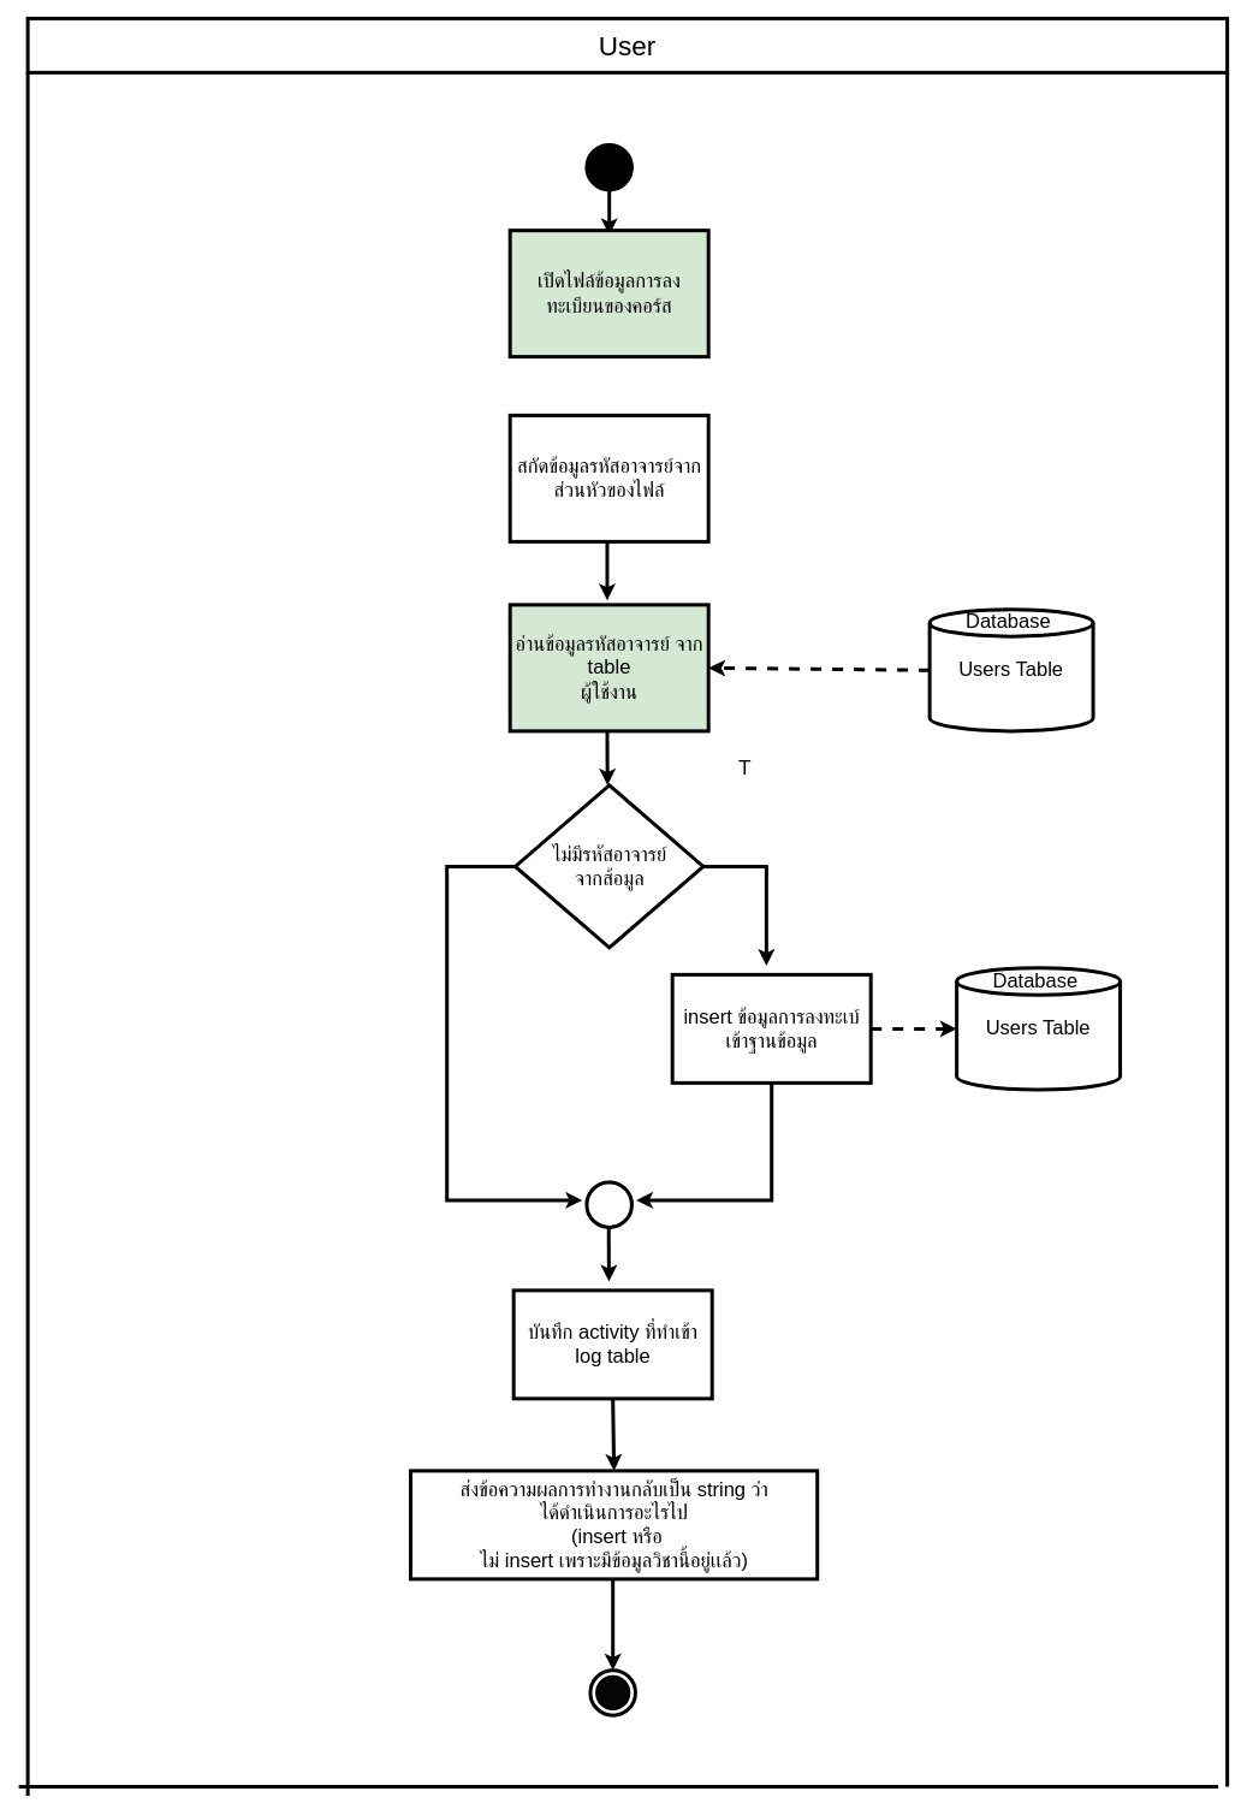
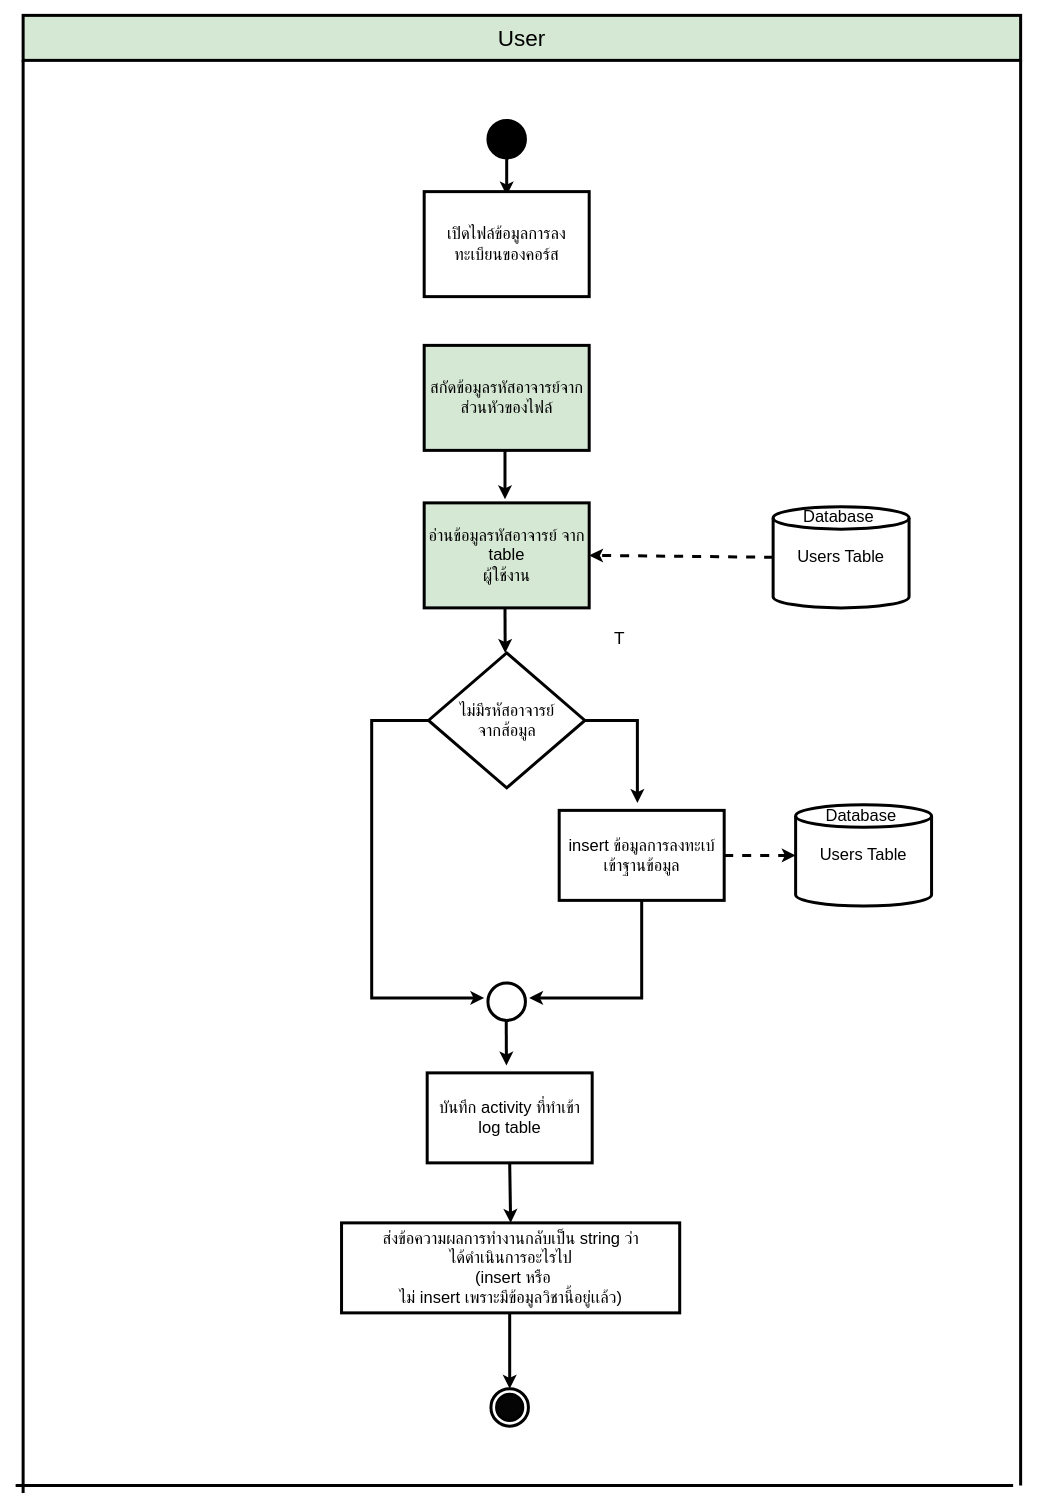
  <mxCell id="0" />
  <mxCell id="1" parent="0" />
- <mxCell id="2" value="&lt;font style=&quot;font-size: 30px;&quot;&gt;User&lt;/font&gt;" style="rounded=0;whiteSpace=wrap;html=1;strokeWidth=4;" parent="1" vertex="1"><mxGeometry x="30" y="20" width="1330" height="60" as="geometry" /></mxCell>
+ <mxCell id="2" value="&lt;font style=&quot;font-size: 30px;&quot;&gt;User&lt;/font&gt;" style="rounded=0;whiteSpace=wrap;html=1;strokeWidth=4;fillColor=#d5e8d4;" parent="1" vertex="1"><mxGeometry x="30" y="20" width="1330" height="60" as="geometry" /></mxCell>
  <mxCell id="3" value="" style="endArrow=none;html=1;rounded=0;entryX=0;entryY=1;entryDx=0;entryDy=0;strokeWidth=4;" parent="1" edge="1"><mxGeometry width="50" height="50" relative="1" as="geometry"><mxPoint x="30" y="1990" as="sourcePoint" /><mxPoint x="30" y="80" as="targetPoint" /></mxGeometry></mxCell>
  <mxCell id="4" value="" style="endArrow=none;html=1;rounded=0;entryX=0;entryY=1;entryDx=0;entryDy=0;strokeWidth=4;" parent="1" edge="1"><mxGeometry width="50" height="50" relative="1" as="geometry"><mxPoint x="1360" y="1980" as="sourcePoint" /><mxPoint x="1360" y="80" as="targetPoint" /></mxGeometry></mxCell>
  <mxCell id="5" value="" style="ellipse;whiteSpace=wrap;html=1;aspect=fixed;fillColor=#000000;strokeWidth=4;" parent="1" vertex="1"><mxGeometry x="649.75" y="160" width="50" height="50" as="geometry" /></mxCell>
  <mxCell id="6" value="" style="endArrow=classic;html=1;rounded=0;exitX=0.5;exitY=1;exitDx=0;exitDy=0;strokeWidth=4;" parent="1" source="5" edge="1"><mxGeometry width="50" height="50" relative="1" as="geometry"><mxPoint x="689.75" y="390" as="sourcePoint" /><mxPoint x="674.75" y="260" as="targetPoint" /></mxGeometry></mxCell>
- <mxCell id="7" value="&lt;span style=&quot;font-size: 22px;&quot;&gt;เปิดไฟล์ข้อมูลการลงทะเบียนของคอร์ส&lt;/span&gt;" style="rounded=0;whiteSpace=wrap;html=1;strokeWidth=4;fillColor=#d5e8d4;" parent="1" vertex="1"><mxGeometry x="564.75" y="255" width="220" height="140" as="geometry" /></mxCell>
- <mxCell id="8" value="&lt;font style=&quot;font-size: 22px;&quot;&gt;สกัดข้อมูลรหัส&lt;font style=&quot;font-size: 22px;&quot;&gt;อาจารย์&lt;/font&gt;จากส่วนหัวของไฟล์&lt;/font&gt;" style="rounded=0;whiteSpace=wrap;html=1;strokeWidth=4;" parent="1" vertex="1"><mxGeometry x="564.75" y="460" width="220" height="140" as="geometry" /></mxCell>
+ <mxCell id="7" value="&lt;span style=&quot;font-size: 22px;&quot;&gt;เปิดไฟล์ข้อมูลการลงทะเบียนของคอร์ส&lt;/span&gt;" style="rounded=0;whiteSpace=wrap;html=1;strokeWidth=4;" parent="1" vertex="1"><mxGeometry x="564.75" y="255" width="220" height="140" as="geometry" /></mxCell>
+ <mxCell id="8" value="&lt;font style=&quot;font-size: 22px;&quot;&gt;สกัดข้อมูลรหัส&lt;font style=&quot;font-size: 22px;&quot;&gt;อาจารย์&lt;/font&gt;จากส่วนหัวของไฟล์&lt;/font&gt;" style="rounded=0;whiteSpace=wrap;html=1;strokeWidth=4;fillColor=#d5e8d4;" parent="1" vertex="1"><mxGeometry x="564.75" y="460" width="220" height="140" as="geometry" /></mxCell>
  <mxCell id="9" value="&lt;font style=&quot;font-size: 22px;&quot;&gt;ส่งข้อความผลการทำงานกลับเป็น string ว่า&lt;br style=&quot;border-color: var(--border-color);&quot;&gt;ได้ดำเนินการอะไรไป&lt;br style=&quot;border-color: var(--border-color);&quot;&gt;&amp;nbsp;(insert หรือ&lt;br style=&quot;border-color: var(--border-color);&quot;&gt;ไม่ insert เพราะมีข้อมูลวิชานี้อยู่เเล้ว)&lt;/font&gt;&lt;span style=&quot;font-size: 22px;&quot;&gt;&lt;br&gt;&lt;/span&gt;" style="rounded=0;whiteSpace=wrap;html=1;strokeWidth=4;" parent="1" vertex="1"><mxGeometry x="454.56" y="1630" width="450.87" height="120" as="geometry" /></mxCell>
  <mxCell id="10" value="" style="endArrow=classic;html=1;rounded=0;exitX=0;exitY=0.5;exitDx=0;exitDy=0;strokeWidth=4;" parent="1" edge="1"><mxGeometry width="50" height="50" relative="1" as="geometry"><mxPoint x="570.5" y="960" as="sourcePoint" /><mxPoint x="644.75" y="1330" as="targetPoint" /><Array as="points"><mxPoint x="494.75" y="960" /><mxPoint x="494.75" y="1330" /></Array></mxGeometry></mxCell>
  <mxCell id="11" value="" style="endArrow=classic;html=1;rounded=0;exitX=1;exitY=0.5;exitDx=0;exitDy=0;strokeWidth=4;" parent="1" edge="1"><mxGeometry width="50" height="50" relative="1" as="geometry"><mxPoint x="779" y="960" as="sourcePoint" /><mxPoint x="849" y="1070" as="targetPoint" /><Array as="points"><mxPoint x="849" y="960" /></Array></mxGeometry></mxCell>
  <mxCell id="12" value="" style="endArrow=none;html=1;rounded=0;strokeWidth=4;" parent="1" edge="1"><mxGeometry width="50" height="50" relative="1" as="geometry"><mxPoint x="20" y="1980" as="sourcePoint" /><mxPoint x="1350" y="1980" as="targetPoint" /></mxGeometry></mxCell>
  <mxCell id="13" value="&lt;font style=&quot;font-size: 22px;&quot;&gt;อ่านข้อมูลรหัส&lt;font style=&quot;border-color: var(--border-color); font-size: 22px;&quot;&gt;อาจารย์&lt;/font&gt;&amp;nbsp;&lt;/font&gt;&lt;span style=&quot;font-size: 22px;&quot;&gt;จาก table &lt;br&gt;ผู้ใช้งาน&lt;/span&gt;" style="rounded=0;whiteSpace=wrap;html=1;strokeWidth=4;fillColor=#d5e8d4;" parent="1" vertex="1"><mxGeometry x="564.75" y="670" width="220" height="140" as="geometry" /></mxCell>
  <mxCell id="14" value="" style="endArrow=classic;html=1;rounded=0;exitX=0;exitY=0.5;exitDx=0;exitDy=0;entryX=1;entryY=0.5;entryDx=0;entryDy=0;exitPerimeter=0;dashed=1;strokeWidth=4;" parent="1" source="28" target="13" edge="1"><mxGeometry width="50" height="50" relative="1" as="geometry"><mxPoint x="788.75" y="740" as="sourcePoint" /><mxPoint x="956.75" y="740" as="targetPoint" /></mxGeometry></mxCell>
  <mxCell id="15" value="&lt;font style=&quot;font-size: 22px;&quot;&gt;insert ข้อมูลการลงทะเบ์เข้าฐานข้อมูล&lt;/font&gt;" style="rounded=0;whiteSpace=wrap;html=1;strokeWidth=4;" parent="1" vertex="1"><mxGeometry x="744.75" y="1080" width="220" height="120" as="geometry" /></mxCell>
  <mxCell id="16" value="&lt;font style=&quot;font-size: 22px;&quot;&gt;ไม่มีรหัส&lt;font style=&quot;border-color: var(--border-color);&quot;&gt;อาจารย์&lt;br&gt;&lt;/font&gt;จากส้อมูล&lt;/font&gt;" style="rhombus;whiteSpace=wrap;html=1;strokeWidth=4;" parent="1" vertex="1"><mxGeometry x="570.5" y="870" width="208.5" height="180" as="geometry" /></mxCell>
  <mxCell id="17" value="&lt;font style=&quot;font-size: 23px;&quot;&gt;T&lt;/font&gt;" style="text;html=1;align=center;verticalAlign=middle;resizable=0;points=[];autosize=1;strokeColor=none;fillColor=none;strokeWidth=4;" parent="1" vertex="1"><mxGeometry x="804.75" y="830" width="40" height="40" as="geometry" /></mxCell>
  <mxCell id="18" value="&lt;font style=&quot;font-size: 22px;&quot;&gt;บันทึก activity ที่ทำเข้า&lt;br&gt;log table&lt;br&gt;&lt;/font&gt;" style="rounded=0;whiteSpace=wrap;html=1;strokeWidth=4;" parent="1" vertex="1"><mxGeometry x="568.75" y="1430" width="220" height="120" as="geometry" /></mxCell>
  <mxCell id="19" value="" style="endArrow=classic;html=1;rounded=0;exitX=0.5;exitY=1;exitDx=0;exitDy=0;entryX=0.5;entryY=0;entryDx=0;entryDy=0;strokeWidth=4;" parent="1" edge="1"><mxGeometry width="50" height="50" relative="1" as="geometry"><mxPoint x="672.48" y="600" as="sourcePoint" /><mxPoint x="672.48" y="665" as="targetPoint" /></mxGeometry></mxCell>
  <mxCell id="20" value="" style="endArrow=classic;html=1;rounded=0;exitX=0.5;exitY=1;exitDx=0;exitDy=0;strokeWidth=4;" parent="1" edge="1"><mxGeometry width="50" height="50" relative="1" as="geometry"><mxPoint x="672.48" y="810" as="sourcePoint" /><mxPoint x="672.75" y="870" as="targetPoint" /></mxGeometry></mxCell>
  <mxCell id="21" value="" style="ellipse;whiteSpace=wrap;html=1;aspect=fixed;strokeWidth=4;" parent="1" vertex="1"><mxGeometry x="649.75" y="1310" width="50" height="50" as="geometry" /></mxCell>
  <mxCell id="22" value="" style="endArrow=classic;html=1;rounded=0;exitX=0.5;exitY=1;exitDx=0;exitDy=0;strokeWidth=4;" parent="1" source="15" edge="1"><mxGeometry width="50" height="50" relative="1" as="geometry"><mxPoint x="823.61" y="1250" as="sourcePoint" /><mxPoint x="704.75" y="1330" as="targetPoint" /><Array as="points"><mxPoint x="854.75" y="1330" /></Array></mxGeometry></mxCell>
  <mxCell id="23" value="" style="endArrow=classic;html=1;rounded=0;exitX=0.5;exitY=1;exitDx=0;exitDy=0;strokeWidth=4;" parent="1" edge="1"><mxGeometry width="50" height="50" relative="1" as="geometry"><mxPoint x="674.13" y="1360" as="sourcePoint" /><mxPoint x="674.4" y="1420" as="targetPoint" /></mxGeometry></mxCell>
  <mxCell id="24" value="" style="endArrow=classic;html=1;rounded=0;exitX=0.5;exitY=1;exitDx=0;exitDy=0;entryX=0.5;entryY=0;entryDx=0;entryDy=0;strokeWidth=4;" parent="1" source="18" target="9" edge="1"><mxGeometry width="50" height="50" relative="1" as="geometry"><mxPoint x="674.16" y="1560" as="sourcePoint" /><mxPoint x="674.43" y="1620" as="targetPoint" /></mxGeometry></mxCell>
  <mxCell id="25" value="" style="ellipse;whiteSpace=wrap;html=1;aspect=fixed;strokeWidth=4;" parent="1" vertex="1"><mxGeometry x="653.75" y="1851" width="50" height="50" as="geometry" /></mxCell>
  <mxCell id="26" value="" style="ellipse;whiteSpace=wrap;html=1;aspect=fixed;fillColor=#050505;strokeWidth=4;" parent="1" vertex="1"><mxGeometry x="661.25" y="1858.5" width="35" height="35" as="geometry" /></mxCell>
  <mxCell id="27" value="" style="endArrow=classic;html=1;rounded=0;exitX=0.5;exitY=1;exitDx=0;exitDy=0;entryX=0.5;entryY=0;entryDx=0;entryDy=0;strokeWidth=4;" parent="1" edge="1"><mxGeometry width="50" height="50" relative="1" as="geometry"><mxPoint x="678.75" y="1750" as="sourcePoint" /><mxPoint x="678.75" y="1851" as="targetPoint" /></mxGeometry></mxCell>
  <mxCell id="28" value="&lt;font style=&quot;font-size: 22px;&quot;&gt;&lt;font style=&quot;font-size: 22px;&quot;&gt;Database&amp;nbsp;&lt;br&gt;&lt;br&gt;Users Table&lt;br&gt;&lt;br&gt;&lt;br style=&quot;border-color: var(--border-color);&quot;&gt;&lt;br&gt;&lt;/font&gt;&lt;/font&gt;" style="shape=cylinder3;whiteSpace=wrap;html=1;boundedLbl=1;backgroundOutline=1;size=15;strokeWidth=4;" parent="1" vertex="1"><mxGeometry x="1030" y="675" width="181.25" height="135" as="geometry" /></mxCell>
  <mxCell id="29" value="&lt;font style=&quot;font-size: 22px;&quot;&gt;&lt;font style=&quot;font-size: 22px;&quot;&gt;Database&amp;nbsp;&lt;br&gt;&lt;br&gt;Users Table&lt;br&gt;&lt;br&gt;&lt;br style=&quot;border-color: var(--border-color);&quot;&gt;&lt;br&gt;&lt;/font&gt;&lt;/font&gt;" style="shape=cylinder3;whiteSpace=wrap;html=1;boundedLbl=1;backgroundOutline=1;size=15;strokeWidth=4;" parent="1" vertex="1"><mxGeometry x="1060" y="1072.5" width="181.25" height="135" as="geometry" /></mxCell>
  <mxCell id="30" value="" style="endArrow=classic;html=1;rounded=0;entryX=0;entryY=0.5;entryDx=0;entryDy=0;entryPerimeter=0;exitX=1;exitY=0.5;exitDx=0;exitDy=0;dashed=1;strokeWidth=4;" parent="1" source="15" target="29" edge="1"><mxGeometry width="50" height="50" relative="1" as="geometry"><mxPoint x="460" y="770" as="sourcePoint" /><mxPoint x="510" y="720" as="targetPoint" /></mxGeometry></mxCell>
